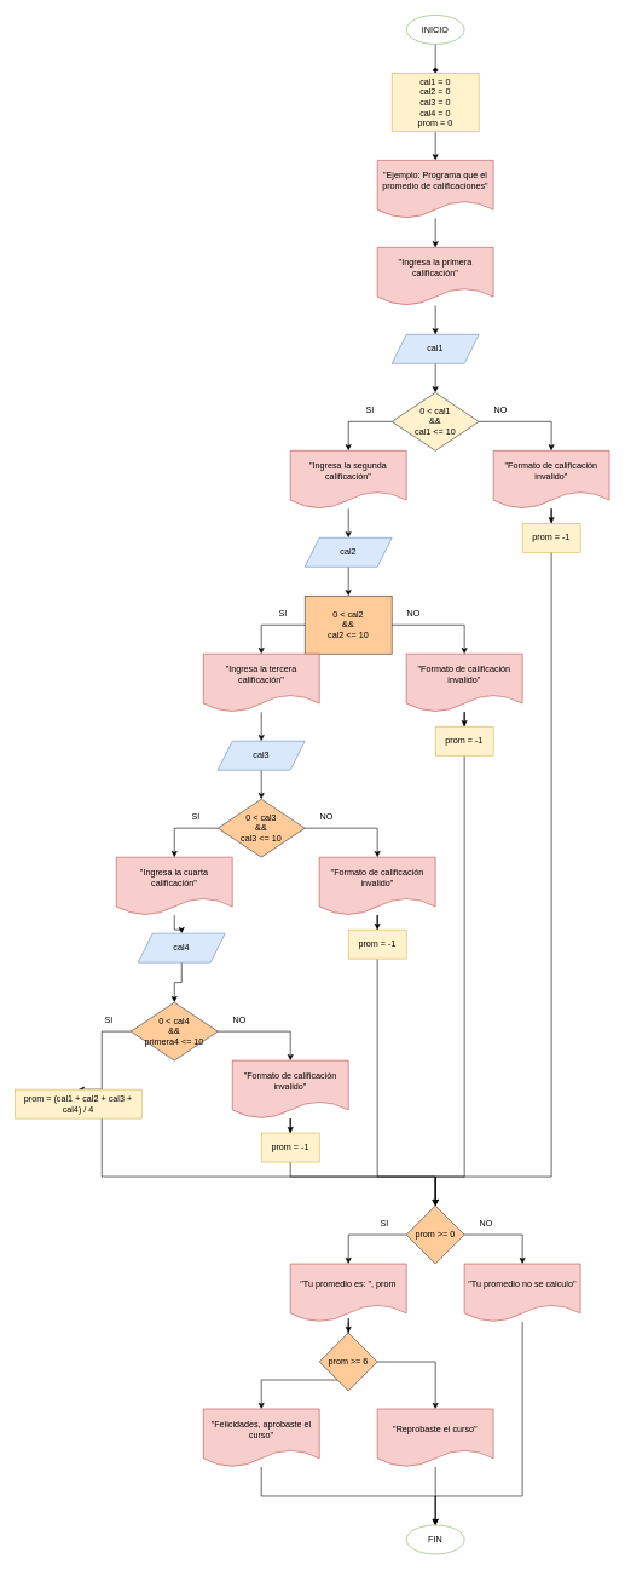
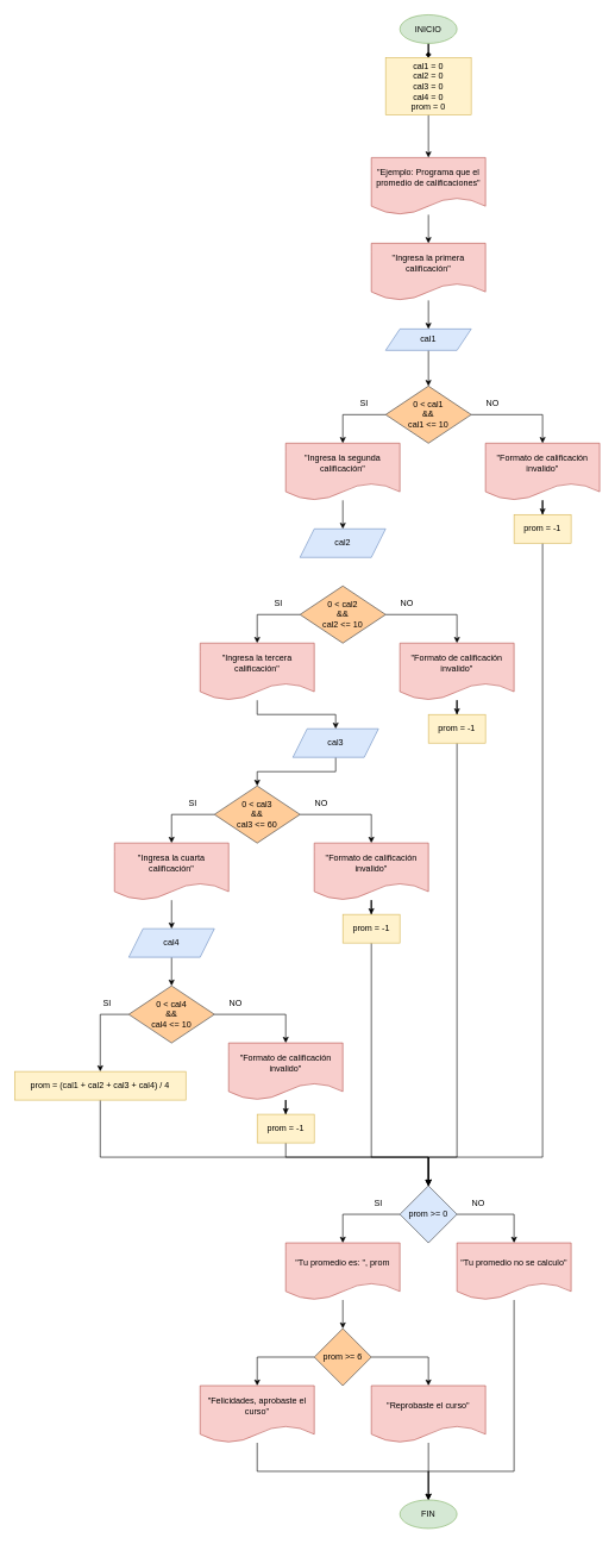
  <mxCell id="0" />
  <mxCell id="1" parent="0" />
  <mxCell id="2" value="" style="edgeStyle=orthogonalEdgeStyle;rounded=0;orthogonalLoop=1;jettySize=auto;html=1;endArrow=diamond;" parent="1" source="3" target="5" edge="1"><mxGeometry relative="1" as="geometry" /></mxCell>
- <mxCell id="3" value="INICIO" style="ellipse;whiteSpace=wrap;html=1;fillColor=#ffffff;strokeColor=#82b366;" parent="1" vertex="1"><mxGeometry x="560" y="20" width="80" height="40" as="geometry" /></mxCell>
+ <mxCell id="3" value="INICIO" style="ellipse;whiteSpace=wrap;html=1;fillColor=#d5e8d4;strokeColor=#82b366;" parent="1" vertex="1"><mxGeometry x="560" y="20" width="80" height="40" as="geometry" /></mxCell>
  <mxCell id="4" value="" style="edgeStyle=orthogonalEdgeStyle;rounded=0;orthogonalLoop=1;jettySize=auto;html=1;" parent="1" source="5" target="7" edge="1"><mxGeometry relative="1" as="geometry" /></mxCell>
- <mxCell id="5" value="cal1 = 0&lt;br&gt;cal2 = 0&lt;br&gt;cal3 = 0&lt;br&gt;cal4 = 0&lt;br&gt;prom = 0" style="rounded=0;whiteSpace=wrap;html=1;fillColor=#fff2cc;strokeColor=#d6b656;" parent="1" vertex="1"><mxGeometry x="540" y="100" width="120" height="80" as="geometry" /></mxCell>
+ <mxCell id="5" value="cal1 = 0&lt;br&gt;cal2 = 0&lt;br&gt;cal3 = 0&lt;br&gt;cal4 = 0&lt;br&gt;prom = 0" style="rounded=0;whiteSpace=wrap;html=1;fillColor=#fff2cc;strokeColor=#d6b656;" parent="1" vertex="1"><mxGeometry x="540" y="80" width="120" height="80" as="geometry" /></mxCell>
  <mxCell id="6" value="" style="edgeStyle=orthogonalEdgeStyle;rounded=0;orthogonalLoop=1;jettySize=auto;html=1;" parent="1" source="7" target="9" edge="1"><mxGeometry relative="1" as="geometry" /></mxCell>
  <mxCell id="7" value="&lt;span style=&quot;font-size: 12px;&quot;&gt;&quot;Ejemplo: Programa que el promedio de calificaciones&quot;&lt;/span&gt;" style="shape=document;whiteSpace=wrap;html=1;boundedLbl=1;fillColor=#f8cecc;strokeColor=#b85450;" parent="1" vertex="1"><mxGeometry x="520" y="220" width="160" height="80" as="geometry" /></mxCell>
  <mxCell id="8" value="" style="edgeStyle=orthogonalEdgeStyle;rounded=0;orthogonalLoop=1;jettySize=auto;html=1;" parent="1" source="9" target="11" edge="1"><mxGeometry relative="1" as="geometry" /></mxCell>
  <mxCell id="9" value="&lt;span style=&quot;font-size: 12px;&quot;&gt;&quot;Ingresa la primera calificación&quot;&lt;/span&gt;" style="shape=document;whiteSpace=wrap;html=1;boundedLbl=1;fillColor=#f8cecc;strokeColor=#b85450;" parent="1" vertex="1"><mxGeometry x="520" y="340" width="160" height="80" as="geometry" /></mxCell>
  <mxCell id="10" value="" style="edgeStyle=orthogonalEdgeStyle;rounded=0;orthogonalLoop=1;jettySize=auto;html=1;" edge="1" parent="1" source="11" target="15"><mxGeometry relative="1" as="geometry" /></mxCell>
- <mxCell id="11" value="cal1" style="shape=parallelogram;perimeter=parallelogramPerimeter;whiteSpace=wrap;html=1;fixedSize=1;fillColor=#dae8fc;strokeColor=#6c8ebf;" parent="1" vertex="1"><mxGeometry x="540" y="460" width="120" height="40" as="geometry" /></mxCell>
+ <mxCell id="11" value="cal1" style="shape=parallelogram;perimeter=parallelogramPerimeter;whiteSpace=wrap;html=1;fixedSize=1;fillColor=#dae8fc;strokeColor=#6c8ebf;" parent="1" vertex="1"><mxGeometry x="540" y="460" width="120" height="30" as="geometry" /></mxCell>
  <mxCell id="12" value="" style="edgeStyle=orthogonalEdgeStyle;rounded=0;orthogonalLoop=1;jettySize=auto;html=1;" edge="1" parent="1" source="13" target="50"><mxGeometry relative="1" as="geometry" /></mxCell>
  <mxCell id="13" value="&lt;span style=&quot;font-size: 12px;&quot;&gt;&quot;Formato de calificación invalido&quot;&lt;/span&gt;" style="shape=document;whiteSpace=wrap;html=1;boundedLbl=1;fillColor=#f8cecc;strokeColor=#b85450;" parent="1" vertex="1"><mxGeometry x="680" y="620" width="160" height="80" as="geometry" /></mxCell>
  <mxCell id="14" style="edgeStyle=orthogonalEdgeStyle;rounded=0;orthogonalLoop=1;jettySize=auto;html=1;exitX=0;exitY=0.5;exitDx=0;exitDy=0;entryX=0.5;entryY=0;entryDx=0;entryDy=0;" edge="1" parent="1" source="15" target="21"><mxGeometry relative="1" as="geometry" /></mxCell>
- <mxCell id="15" value="&lt;span style=&quot;font-size: 12px;&quot;&gt;0 &amp;lt; cal1 &lt;br&gt;&amp;amp;&amp;amp; &lt;br&gt;cal1 &amp;lt;= 10&lt;/span&gt;" style="rhombus;whiteSpace=wrap;html=1;fillColor=#fff2cc;strokeColor=#36393d;" parent="1" vertex="1"><mxGeometry x="540" y="540" width="120" height="80" as="geometry" /></mxCell>
+ <mxCell id="15" value="&lt;span style=&quot;font-size: 12px;&quot;&gt;0 &amp;lt; cal1 &lt;br&gt;&amp;amp;&amp;amp; &lt;br&gt;cal1 &amp;lt;= 10&lt;/span&gt;" style="rhombus;whiteSpace=wrap;html=1;fillColor=#ffcc99;strokeColor=#36393d;" parent="1" vertex="1"><mxGeometry x="540" y="540" width="120" height="80" as="geometry" /></mxCell>
  <mxCell id="16" value="SI" style="text;html=1;strokeColor=none;fillColor=none;align=center;verticalAlign=middle;whiteSpace=wrap;rounded=0;" parent="1" vertex="1"><mxGeometry x="480" y="550" width="60" height="30" as="geometry" /></mxCell>
  <mxCell id="17" style="edgeStyle=orthogonalEdgeStyle;rounded=0;orthogonalLoop=1;jettySize=auto;html=1;exitX=0;exitY=1;exitDx=0;exitDy=0;entryX=0.5;entryY=0;entryDx=0;entryDy=0;" edge="1" parent="1" source="18" target="13"><mxGeometry relative="1" as="geometry"><Array as="points"><mxPoint x="760" y="580" /></Array></mxGeometry></mxCell>
  <mxCell id="18" value="NO" style="text;html=1;strokeColor=none;fillColor=none;align=center;verticalAlign=middle;whiteSpace=wrap;rounded=0;" parent="1" vertex="1"><mxGeometry x="660" y="550" width="60" height="30" as="geometry" /></mxCell>
- <mxCell id="19" value="FIN" style="ellipse;whiteSpace=wrap;html=1;fillColor=#ffffff;strokeColor=#82b366;" parent="1" vertex="1"><mxGeometry x="560" y="2100" width="80" height="40" as="geometry" /></mxCell>
+ <mxCell id="19" value="FIN" style="ellipse;whiteSpace=wrap;html=1;fillColor=#d5e8d4;strokeColor=#82b366;" parent="1" vertex="1"><mxGeometry x="560" y="2100" width="80" height="40" as="geometry" /></mxCell>
  <mxCell id="20" value="" style="edgeStyle=orthogonalEdgeStyle;rounded=0;orthogonalLoop=1;jettySize=auto;html=1;" edge="1" parent="1" source="21" target="23"><mxGeometry relative="1" as="geometry" /></mxCell>
  <mxCell id="21" value="&lt;span style=&quot;font-size: 12px;&quot;&gt;&quot;Ingresa la segunda calificación&quot;&lt;/span&gt;" style="shape=document;whiteSpace=wrap;html=1;boundedLbl=1;fillColor=#f8cecc;strokeColor=#b85450;" vertex="1" parent="1"><mxGeometry x="400" y="620" width="160" height="80" as="geometry" /></mxCell>
- <mxCell id="22" value="" style="edgeStyle=orthogonalEdgeStyle;rounded=0;orthogonalLoop=1;jettySize=auto;html=1;" edge="1" parent="1" source="23" target="25"><mxGeometry relative="1" as="geometry" /></mxCell>
  <mxCell id="23" value="cal2" style="shape=parallelogram;perimeter=parallelogramPerimeter;whiteSpace=wrap;html=1;fixedSize=1;fillColor=#dae8fc;strokeColor=#6c8ebf;" vertex="1" parent="1"><mxGeometry x="420" y="740" width="120" height="40" as="geometry" /></mxCell>
  <mxCell id="24" style="edgeStyle=orthogonalEdgeStyle;rounded=0;orthogonalLoop=1;jettySize=auto;html=1;exitX=0;exitY=0.5;exitDx=0;exitDy=0;entryX=0.5;entryY=0;entryDx=0;entryDy=0;" edge="1" parent="1" source="25" target="30"><mxGeometry relative="1" as="geometry" /></mxCell>
- <mxCell id="25" value="&lt;span style=&quot;font-size: 12px;&quot;&gt;0 &amp;lt; cal2&lt;br&gt;&amp;amp;&amp;amp; &lt;br&gt;cal2 &amp;lt;= 10&lt;/span&gt;" style="whiteSpace=wrap;html=1;fillColor=#ffcc99;strokeColor=#36393d;rounded=0;" vertex="1" parent="1"><mxGeometry x="420" y="820" width="120" height="80" as="geometry" /></mxCell>
+ <mxCell id="25" value="&lt;span style=&quot;font-size: 12px;&quot;&gt;0 &amp;lt; cal2&lt;br&gt;&amp;amp;&amp;amp; &lt;br&gt;cal2 &amp;lt;= 10&lt;/span&gt;" style="rhombus;whiteSpace=wrap;html=1;fillColor=#ffcc99;strokeColor=#36393d;" vertex="1" parent="1"><mxGeometry x="420" y="820" width="120" height="80" as="geometry" /></mxCell>
  <mxCell id="26" value="SI" style="text;html=1;strokeColor=none;fillColor=none;align=center;verticalAlign=middle;whiteSpace=wrap;rounded=0;" vertex="1" parent="1"><mxGeometry y="830" width="60" height="30" as="geometry" x="360" /></mxCell>
  <mxCell id="27" style="edgeStyle=orthogonalEdgeStyle;rounded=0;orthogonalLoop=1;jettySize=auto;html=1;exitX=0;exitY=1;exitDx=0;exitDy=0;entryX=0.5;entryY=0;entryDx=0;entryDy=0;" edge="1" parent="1" source="28" target="52"><mxGeometry relative="1" as="geometry"><Array as="points"><mxPoint x="640" y="860" /></Array></mxGeometry></mxCell>
  <mxCell id="28" value="NO" style="text;html=1;strokeColor=none;fillColor=none;align=center;verticalAlign=middle;whiteSpace=wrap;rounded=0;" vertex="1" parent="1"><mxGeometry x="540" y="830" width="60" height="30" as="geometry" /></mxCell>
  <mxCell id="29" value="" style="edgeStyle=orthogonalEdgeStyle;rounded=0;orthogonalLoop=1;jettySize=auto;html=1;" edge="1" parent="1" source="30" target="32"><mxGeometry relative="1" as="geometry" /></mxCell>
  <mxCell id="30" value="&lt;span style=&quot;font-size: 12px;&quot;&gt;&quot;Ingresa la tercera calificación&quot;&lt;/span&gt;" style="shape=document;whiteSpace=wrap;html=1;boundedLbl=1;fillColor=#f8cecc;strokeColor=#b85450;" vertex="1" parent="1"><mxGeometry x="280" y="900" width="160" height="80" as="geometry" /></mxCell>
  <mxCell id="31" value="" style="edgeStyle=orthogonalEdgeStyle;rounded=0;orthogonalLoop=1;jettySize=auto;html=1;" edge="1" parent="1" source="32" target="34"><mxGeometry relative="1" as="geometry" /></mxCell>
- <mxCell id="32" value="cal3" style="shape=parallelogram;perimeter=parallelogramPerimeter;whiteSpace=wrap;html=1;fixedSize=1;fillColor=#dae8fc;strokeColor=#6c8ebf;" vertex="1" parent="1"><mxGeometry x="300" y="1020" width="120" height="40" as="geometry" /></mxCell>
+ <mxCell id="32" value="cal3" style="shape=parallelogram;perimeter=parallelogramPerimeter;whiteSpace=wrap;html=1;fixedSize=1;fillColor=#dae8fc;strokeColor=#6c8ebf;" vertex="1" parent="1"><mxGeometry x="410" y="1020" width="120" height="40" as="geometry" /></mxCell>
  <mxCell id="33" style="edgeStyle=orthogonalEdgeStyle;rounded=0;orthogonalLoop=1;jettySize=auto;html=1;exitX=0;exitY=0.5;exitDx=0;exitDy=0;entryX=0.5;entryY=0;entryDx=0;entryDy=0;" edge="1" parent="1" source="34" target="39"><mxGeometry relative="1" as="geometry" /></mxCell>
- <mxCell id="34" value="&lt;span style=&quot;font-size: 12px;&quot;&gt;0 &amp;lt; cal3&lt;br&gt;&amp;amp;&amp;amp; &lt;br&gt;cal3 &amp;lt;= 10&lt;/span&gt;" style="rhombus;whiteSpace=wrap;html=1;fillColor=#ffcc99;strokeColor=#36393d;" vertex="1" parent="1"><mxGeometry x="300" y="1100" width="120" height="80" as="geometry" /></mxCell>
+ <mxCell id="34" value="&lt;span style=&quot;font-size: 12px;&quot;&gt;0 &amp;lt; cal3&lt;br&gt;&amp;amp;&amp;amp; &lt;br&gt;cal3 &amp;lt;= 60&lt;/span&gt;" style="rhombus;whiteSpace=wrap;html=1;fillColor=#ffcc99;strokeColor=#36393d;" vertex="1" parent="1"><mxGeometry x="300" y="1100" width="120" height="80" as="geometry" /></mxCell>
  <mxCell id="35" value="SI" style="text;html=1;strokeColor=none;fillColor=none;align=center;verticalAlign=middle;whiteSpace=wrap;rounded=0;" vertex="1" parent="1"><mxGeometry x="240" y="1110" width="60" height="30" as="geometry" /></mxCell>
  <mxCell id="36" style="edgeStyle=orthogonalEdgeStyle;rounded=0;orthogonalLoop=1;jettySize=auto;html=1;exitX=0;exitY=1;exitDx=0;exitDy=0;entryX=0.5;entryY=0;entryDx=0;entryDy=0;" edge="1" parent="1" source="37" target="56"><mxGeometry relative="1" as="geometry"><Array as="points"><mxPoint x="520" y="1140" /></Array></mxGeometry></mxCell>
  <mxCell id="37" value="NO" style="text;html=1;strokeColor=none;fillColor=none;align=center;verticalAlign=middle;whiteSpace=wrap;rounded=0;" vertex="1" parent="1"><mxGeometry x="420" y="1110" width="60" height="30" as="geometry" /></mxCell>
  <mxCell id="38" value="" style="edgeStyle=orthogonalEdgeStyle;rounded=0;orthogonalLoop=1;jettySize=auto;html=1;" edge="1" parent="1" source="39" target="41"><mxGeometry relative="1" as="geometry" /></mxCell>
  <mxCell id="39" value="&lt;span style=&quot;font-size: 12px;&quot;&gt;&quot;Ingresa la cuarta calificación&quot;&lt;/span&gt;" style="shape=document;whiteSpace=wrap;html=1;boundedLbl=1;fillColor=#f8cecc;strokeColor=#b85450;" vertex="1" parent="1"><mxGeometry x="160" y="1180" width="160" height="80" as="geometry" /></mxCell>
  <mxCell id="40" value="" style="edgeStyle=orthogonalEdgeStyle;rounded=0;orthogonalLoop=1;jettySize=auto;html=1;" edge="1" parent="1" source="41" target="42"><mxGeometry relative="1" as="geometry" /></mxCell>
- <mxCell id="41" value="cal4" style="shape=parallelogram;perimeter=parallelogramPerimeter;whiteSpace=wrap;html=1;fixedSize=1;fillColor=#dae8fc;strokeColor=#6c8ebf;" vertex="1" parent="1"><mxGeometry x="190" y="1285" width="120" height="40" as="geometry" /></mxCell>
- <mxCell id="42" value="&lt;span style=&quot;font-size: 12px;&quot;&gt;0 &amp;lt; cal4&lt;br&gt;&amp;amp;&amp;amp; &lt;br&gt;primera4 &amp;lt;= 10&lt;/span&gt;" style="rhombus;whiteSpace=wrap;html=1;fillColor=#ffcc99;strokeColor=#36393d;" vertex="1" parent="1"><mxGeometry x="180" y="1380" width="120" height="80" as="geometry" /></mxCell>
+ <mxCell id="41" value="cal4" style="shape=parallelogram;perimeter=parallelogramPerimeter;whiteSpace=wrap;html=1;fixedSize=1;fillColor=#dae8fc;strokeColor=#6c8ebf;" vertex="1" parent="1"><mxGeometry x="180" y="1300" width="120" height="40" as="geometry" /></mxCell>
+ <mxCell id="42" value="&lt;span style=&quot;font-size: 12px;&quot;&gt;0 &amp;lt; cal4&lt;br&gt;&amp;amp;&amp;amp; &lt;br&gt;cal4 &amp;lt;= 10&lt;/span&gt;" style="rhombus;whiteSpace=wrap;html=1;fillColor=#ffcc99;strokeColor=#36393d;" vertex="1" parent="1"><mxGeometry x="180" y="1380" width="120" height="80" as="geometry" /></mxCell>
  <mxCell id="43" style="edgeStyle=orthogonalEdgeStyle;rounded=0;orthogonalLoop=1;jettySize=auto;html=1;exitX=1;exitY=1;exitDx=0;exitDy=0;entryX=0.5;entryY=0;entryDx=0;entryDy=0;" edge="1" parent="1" source="44" target="48"><mxGeometry relative="1" as="geometry"><Array as="points"><mxPoint x="140" y="1420" /></Array></mxGeometry></mxCell>
  <mxCell id="44" value="SI" style="text;html=1;strokeColor=none;fillColor=none;align=center;verticalAlign=middle;whiteSpace=wrap;rounded=0;" vertex="1" parent="1"><mxGeometry x="120" y="1390" width="60" height="30" as="geometry" /></mxCell>
  <mxCell id="45" style="edgeStyle=orthogonalEdgeStyle;rounded=0;orthogonalLoop=1;jettySize=auto;html=1;exitX=0;exitY=1;exitDx=0;exitDy=0;entryX=0.5;entryY=0;entryDx=0;entryDy=0;" edge="1" parent="1" source="46" target="60"><mxGeometry relative="1" as="geometry"><Array as="points"><mxPoint x="400" y="1420" /></Array></mxGeometry></mxCell>
  <mxCell id="46" value="NO" style="text;html=1;strokeColor=none;fillColor=none;align=center;verticalAlign=middle;whiteSpace=wrap;rounded=0;" vertex="1" parent="1"><mxGeometry x="300" y="1390" width="60" height="30" as="geometry" /></mxCell>
  <mxCell id="47" style="edgeStyle=orthogonalEdgeStyle;rounded=0;orthogonalLoop=1;jettySize=auto;html=1;entryX=0.5;entryY=0;entryDx=0;entryDy=0;" edge="1" parent="1" source="48" target="64"><mxGeometry relative="1" as="geometry"><Array as="points"><mxPoint x="140" y="1620" /><mxPoint x="600" y="1620" /></Array></mxGeometry></mxCell>
- <mxCell id="48" value="&lt;span style=&quot;font-size: 12px;&quot;&gt;prom = (cal1 + cal2 + cal3 + cal4) / 4&lt;/span&gt;" style="rounded=0;whiteSpace=wrap;html=1;fillColor=#fff2cc;strokeColor=#d6b656;" vertex="1" parent="1"><mxGeometry x="20" y="1500" width="175" height="40" as="geometry" /></mxCell>
+ <mxCell id="48" value="&lt;span style=&quot;font-size: 12px;&quot;&gt;prom = (cal1 + cal2 + cal3 + cal4) / 4&lt;/span&gt;" style="rounded=0;whiteSpace=wrap;html=1;fillColor=#fff2cc;strokeColor=#d6b656;" vertex="1" parent="1"><mxGeometry x="20" y="1500" width="240" height="40" as="geometry" /></mxCell>
  <mxCell id="49" style="edgeStyle=orthogonalEdgeStyle;rounded=0;orthogonalLoop=1;jettySize=auto;html=1;" edge="1" parent="1" source="50" target="64"><mxGeometry relative="1" as="geometry"><Array as="points"><mxPoint x="760" y="1620" /><mxPoint x="600" y="1620" /></Array></mxGeometry></mxCell>
  <mxCell id="50" value="prom = -1" style="rounded=0;whiteSpace=wrap;html=1;fillColor=#fff2cc;strokeColor=#d6b656;" vertex="1" parent="1"><mxGeometry x="720" y="720" width="80" height="40" as="geometry" /></mxCell>
  <mxCell id="51" value="" style="edgeStyle=orthogonalEdgeStyle;rounded=0;orthogonalLoop=1;jettySize=auto;html=1;" edge="1" parent="1" source="52" target="54"><mxGeometry relative="1" as="geometry" /></mxCell>
  <mxCell id="52" value="&lt;span style=&quot;font-size: 12px;&quot;&gt;&quot;Formato de calificación invalido&quot;&lt;/span&gt;" style="shape=document;whiteSpace=wrap;html=1;boundedLbl=1;fillColor=#f8cecc;strokeColor=#b85450;" vertex="1" parent="1"><mxGeometry x="560" y="900" width="160" height="80" as="geometry" /></mxCell>
  <mxCell id="53" style="edgeStyle=orthogonalEdgeStyle;rounded=0;orthogonalLoop=1;jettySize=auto;html=1;entryX=0.5;entryY=0;entryDx=0;entryDy=0;" edge="1" parent="1" source="54" target="64"><mxGeometry relative="1" as="geometry"><Array as="points"><mxPoint x="640" y="1620" /><mxPoint x="600" y="1620" /></Array></mxGeometry></mxCell>
  <mxCell id="54" value="prom = -1" style="rounded=0;whiteSpace=wrap;html=1;fillColor=#fff2cc;strokeColor=#d6b656;" vertex="1" parent="1"><mxGeometry x="600" y="1000" width="80" height="40" as="geometry" /></mxCell>
  <mxCell id="55" value="" style="edgeStyle=orthogonalEdgeStyle;rounded=0;orthogonalLoop=1;jettySize=auto;html=1;" edge="1" parent="1" source="56" target="58"><mxGeometry relative="1" as="geometry" /></mxCell>
  <mxCell id="56" value="&lt;span style=&quot;font-size: 12px;&quot;&gt;&quot;Formato de calificación invalido&quot;&lt;/span&gt;" style="shape=document;whiteSpace=wrap;html=1;boundedLbl=1;fillColor=#f8cecc;strokeColor=#b85450;" vertex="1" parent="1"><mxGeometry x="440" y="1180" width="160" height="80" as="geometry" /></mxCell>
  <mxCell id="57" style="edgeStyle=orthogonalEdgeStyle;rounded=0;orthogonalLoop=1;jettySize=auto;html=1;exitX=0.5;exitY=1;exitDx=0;exitDy=0;" edge="1" parent="1" source="58" target="64"><mxGeometry relative="1" as="geometry"><Array as="points"><mxPoint x="520" y="1620" /><mxPoint x="600" y="1620" /></Array></mxGeometry></mxCell>
  <mxCell id="58" value="prom = -1" style="rounded=0;whiteSpace=wrap;html=1;fillColor=#fff2cc;strokeColor=#d6b656;" vertex="1" parent="1"><mxGeometry x="480" y="1280" width="80" height="40" as="geometry" /></mxCell>
  <mxCell id="59" value="" style="edgeStyle=orthogonalEdgeStyle;rounded=0;orthogonalLoop=1;jettySize=auto;html=1;" edge="1" parent="1" source="60" target="62"><mxGeometry relative="1" as="geometry" /></mxCell>
  <mxCell id="60" value="&lt;span style=&quot;font-size: 12px;&quot;&gt;&quot;Formato de calificación invalido&quot;&lt;/span&gt;" style="shape=document;whiteSpace=wrap;html=1;boundedLbl=1;fillColor=#f8cecc;strokeColor=#b85450;" vertex="1" parent="1"><mxGeometry x="320" y="1460" width="160" height="80" as="geometry" /></mxCell>
  <mxCell id="61" style="edgeStyle=orthogonalEdgeStyle;rounded=0;orthogonalLoop=1;jettySize=auto;html=1;entryX=0.5;entryY=0;entryDx=0;entryDy=0;" edge="1" parent="1" source="62" target="64"><mxGeometry relative="1" as="geometry"><Array as="points"><mxPoint x="400" y="1620" /><mxPoint x="600" y="1620" /></Array></mxGeometry></mxCell>
  <mxCell id="62" value="prom = -1" style="rounded=0;whiteSpace=wrap;html=1;fillColor=#fff2cc;strokeColor=#d6b656;" vertex="1" parent="1"><mxGeometry y="1560" width="80" height="40" as="geometry" x="360" /></mxCell>
  <mxCell id="63" style="edgeStyle=orthogonalEdgeStyle;rounded=0;orthogonalLoop=1;jettySize=auto;html=1;entryX=0.5;entryY=0;entryDx=0;entryDy=0;" edge="1" parent="1" source="64" target="66"><mxGeometry relative="1" as="geometry"><Array as="points"><mxPoint x="480" y="1700" /></Array></mxGeometry></mxCell>
- <mxCell id="64" value="prom &amp;gt;= 0" style="rhombus;whiteSpace=wrap;html=1;fillColor=#ffcc99;strokeColor=#36393d;" vertex="1" parent="1"><mxGeometry x="560" y="1660" width="80" height="80" as="geometry" /></mxCell>
+ <mxCell id="64" value="prom &amp;gt;= 0" style="rhombus;whiteSpace=wrap;html=1;fillColor=#dae8fc;strokeColor=#36393d;" vertex="1" parent="1"><mxGeometry x="560" y="1660" width="80" height="80" as="geometry" /></mxCell>
  <mxCell id="65" value="" style="edgeStyle=orthogonalEdgeStyle;rounded=0;orthogonalLoop=1;jettySize=auto;html=1;" edge="1" parent="1" source="66" target="72"><mxGeometry relative="1" as="geometry" /></mxCell>
  <mxCell id="66" value="&lt;span style=&quot;font-size: 12px;&quot;&gt;&quot;Tu promedio es: &quot;, prom&lt;/span&gt;" style="shape=document;whiteSpace=wrap;html=1;boundedLbl=1;fillColor=#f8cecc;strokeColor=#b85450;" vertex="1" parent="1"><mxGeometry x="400" y="1740" width="160" height="80" as="geometry" /></mxCell>
  <mxCell id="67" value="SI" style="text;html=1;strokeColor=none;fillColor=none;align=center;verticalAlign=middle;whiteSpace=wrap;rounded=0;" vertex="1" parent="1"><mxGeometry x="500" y="1670" width="60" height="30" as="geometry" /></mxCell>
  <mxCell id="68" style="edgeStyle=orthogonalEdgeStyle;rounded=0;orthogonalLoop=1;jettySize=auto;html=1;exitX=0;exitY=1;exitDx=0;exitDy=0;" edge="1" parent="1" source="69" target="78"><mxGeometry relative="1" as="geometry"><Array as="points"><mxPoint x="720" y="1700" /></Array></mxGeometry></mxCell>
  <mxCell id="69" value="NO" style="text;html=1;strokeColor=none;fillColor=none;align=center;verticalAlign=middle;whiteSpace=wrap;rounded=0;" vertex="1" parent="1"><mxGeometry x="640" y="1670" width="60" height="30" as="geometry" /></mxCell>
  <mxCell id="70" style="edgeStyle=orthogonalEdgeStyle;rounded=0;orthogonalLoop=1;jettySize=auto;html=1;entryX=0.5;entryY=0;entryDx=0;entryDy=0;" edge="1" parent="1" source="72" target="74"><mxGeometry relative="1" as="geometry"><Array as="points"><mxPoint y="1900" x="360" /></Array></mxGeometry></mxCell>
  <mxCell id="71" style="edgeStyle=orthogonalEdgeStyle;rounded=0;orthogonalLoop=1;jettySize=auto;html=1;exitX=1;exitY=0.5;exitDx=0;exitDy=0;entryX=0.5;entryY=0;entryDx=0;entryDy=0;" edge="1" parent="1" source="72" target="76"><mxGeometry relative="1" as="geometry" /></mxCell>
- <mxCell id="72" value="prom &amp;gt;= 6" style="rhombus;whiteSpace=wrap;html=1;fillColor=#ffcc99;strokeColor=#36393d;" vertex="1" parent="1"><mxGeometry x="440" y="1835" width="80" height="80" as="geometry" /></mxCell>
+ <mxCell id="72" value="prom &amp;gt;= 6" style="rhombus;whiteSpace=wrap;html=1;fillColor=#ffcc99;strokeColor=#36393d;" vertex="1" parent="1"><mxGeometry x="440" y="1860" width="80" height="80" as="geometry" /></mxCell>
  <mxCell id="73" style="edgeStyle=orthogonalEdgeStyle;rounded=0;orthogonalLoop=1;jettySize=auto;html=1;" edge="1" parent="1" source="74" target="19"><mxGeometry relative="1" as="geometry"><Array as="points"><mxPoint y="2060" x="360" /><mxPoint x="600" y="2060" /></Array></mxGeometry></mxCell>
  <mxCell id="74" value="&lt;span style=&quot;font-size: 12px;&quot;&gt;&quot;Felicidades, aprobaste el curso&quot;&lt;/span&gt;" style="shape=document;whiteSpace=wrap;html=1;boundedLbl=1;fillColor=#f8cecc;strokeColor=#b85450;" vertex="1" parent="1"><mxGeometry x="280" y="1940" width="160" height="80" as="geometry" /></mxCell>
  <mxCell id="75" value="" style="edgeStyle=orthogonalEdgeStyle;rounded=0;orthogonalLoop=1;jettySize=auto;html=1;" edge="1" parent="1" source="76" target="19"><mxGeometry relative="1" as="geometry" /></mxCell>
  <mxCell id="76" value="&lt;span style=&quot;font-size: 12px;&quot;&gt;&quot;Reprobaste el curso&quot;&lt;/span&gt;" style="shape=document;whiteSpace=wrap;html=1;boundedLbl=1;fillColor=#f8cecc;strokeColor=#b85450;" vertex="1" parent="1"><mxGeometry x="520" y="1940" width="160" height="80" as="geometry" /></mxCell>
  <mxCell id="77" style="edgeStyle=orthogonalEdgeStyle;rounded=0;orthogonalLoop=1;jettySize=auto;html=1;" edge="1" parent="1" source="78" target="19"><mxGeometry relative="1" as="geometry"><Array as="points"><mxPoint x="720" y="2060" /><mxPoint x="600" y="2060" /></Array></mxGeometry></mxCell>
  <mxCell id="78" value="&lt;span style=&quot;font-size: 12px;&quot;&gt;&quot;Tu promedio no se calculo&quot;&lt;/span&gt;" style="shape=document;whiteSpace=wrap;html=1;boundedLbl=1;fillColor=#f8cecc;strokeColor=#b85450;" vertex="1" parent="1"><mxGeometry x="640" y="1740" width="160" height="80" as="geometry" /></mxCell>
